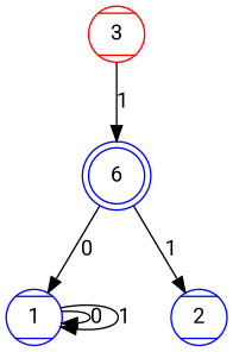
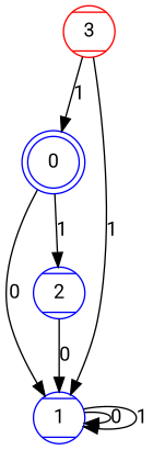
  digraph {
    fontname=Roboto
    node [color=blue fontname=Roboto shape=Mcircle style=striped]
    edge [fontname=Roboto]
-   0 [shape=doublecircle label=6]
+   0 [shape=doublecircle]
    1
    2
    3 [color=red]
    0 -> 1 [label=0]
    0 -> 2 [label=1]
    1 -> 1 [label=0]
    1 -> 1 [label=1]
+   2 -> 1 [label=0]
    3 -> 0 [label=1]
+   3 -> 1 [label=1]
  }
